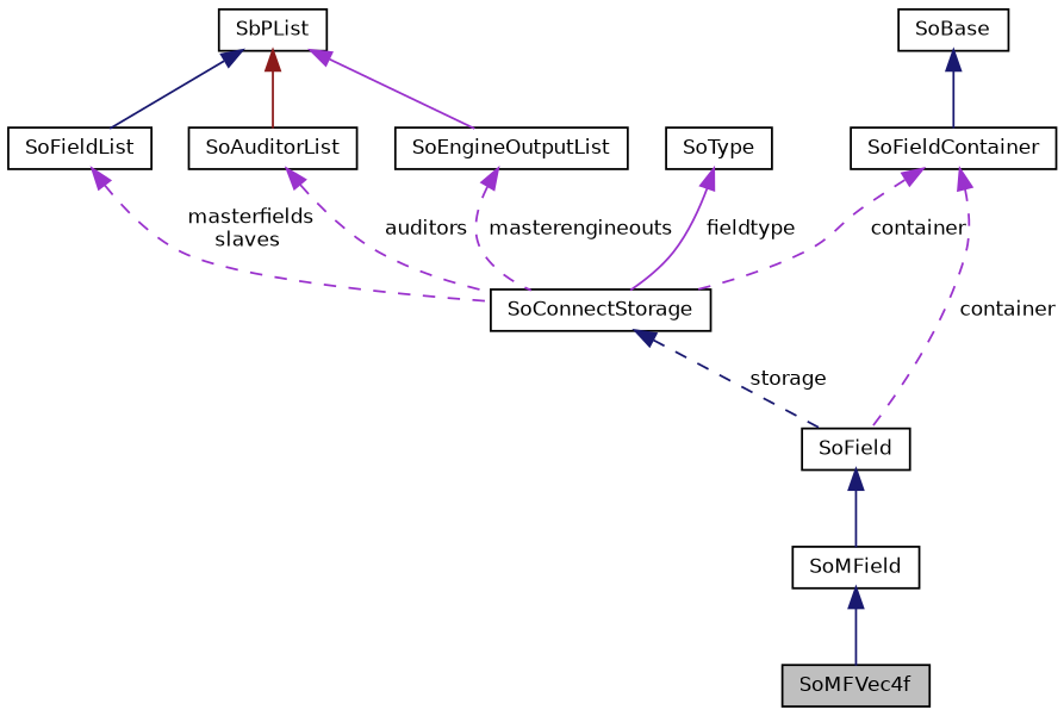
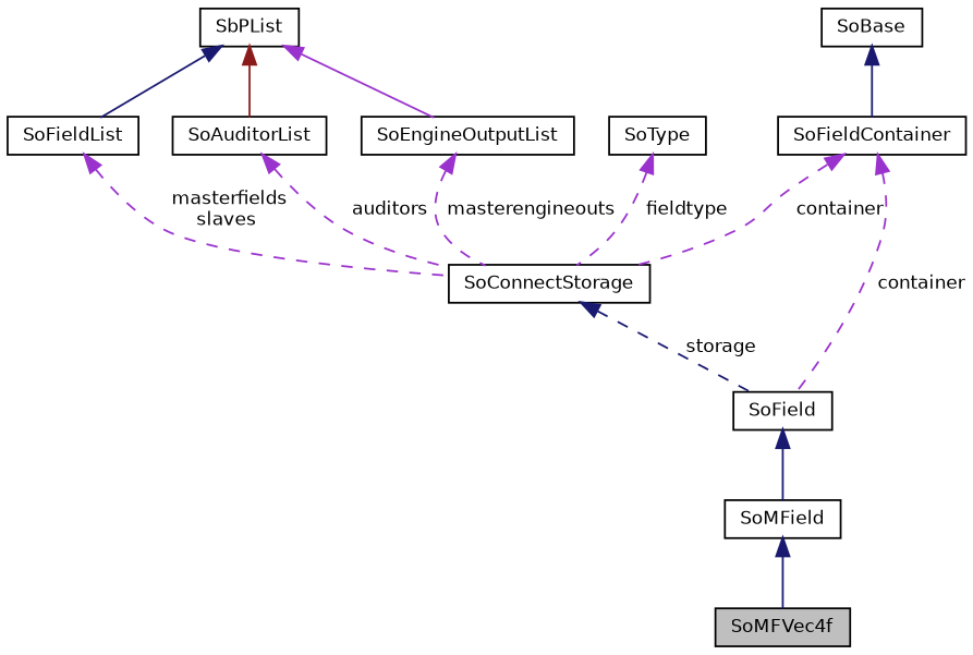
  digraph {
    node [color=black fillcolor=white fontname=Helvetica fontsize=10 shape=record style=filled]
    edge [color=darkorchid3 dir=back fontname=Helvetica fontsize=10 labelfontname=Helvetica labelfontsize=10 style=dashed]
    n1 [fillcolor=grey75 fontcolor=black height=0.2 label=SoMFVec4f width=0.4]
    n2 [height=0.2 label=SoMField width=0.4]
    n3 [height=0.2 label=SoField width=0.4]
    n4 [height=0.2 label=SoFieldContainer width=0.4]
    n5 [height=0.2 label=SoConnectStorage width=0.4]
    n6 [height=0.2 label=SoBase width=0.4]
    n7 [height=0.2 label=SoFieldList width=0.4]
    n8 [height=0.2 label=SbPList width=0.4]
    n9 [height=0.2 label=SoAuditorList width=0.4]
    n10 [height=0.2 label=SoEngineOutputList width=0.4]
    n11 [height=0.2 label=SoType width=0.4]
    n2 -> n1 [color=midnightblue style=solid]
    n3 -> n2 [color=midnightblue style=solid]
    n4 -> n3 [label=" container"]
    n4 -> n5 [label=" container"]
    n5 -> n3 [color=midnightblue label=" storage"]
    n6 -> n4 [color=midnightblue style=solid]
    n7 -> n5 [label=" masterfields\nslaves"]
    n8 -> n7 [color=midnightblue style=solid]
    n8 -> n9 [color=firebrick4 style=solid]
    n8 -> n10 [style=solid]
    n9 -> n5 [label=" auditors"]
    n10 -> n5 [label=" masterengineouts"]
-   n11 -> n5 [label=" fieldtype" style=solid]
+   n11 -> n5 [label=" fieldtype"]
  }
